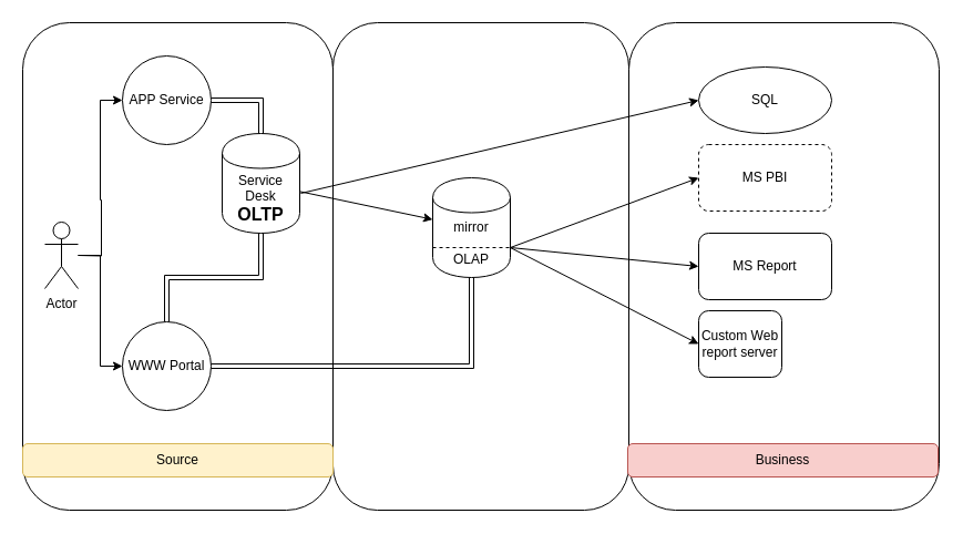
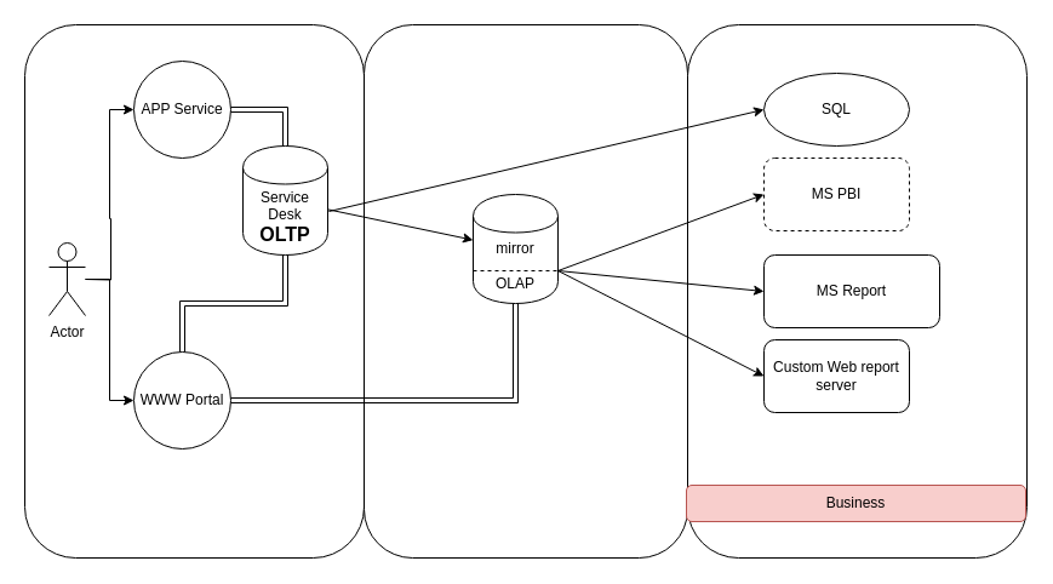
  <mxCell id="0" />
  <mxCell id="1" parent="0" />
  <mxCell id="2" value="" style="rounded=1;whiteSpace=wrap;html=1;" parent="1" vertex="1"><mxGeometry width="280" height="440" as="geometry" x="20" y="20" /></mxCell>
  <mxCell id="3" value="" style="rounded=1;whiteSpace=wrap;html=1;" parent="1" vertex="1"><mxGeometry x="300" width="267" height="440" as="geometry" y="20" /></mxCell>
  <mxCell id="4" value="" style="rounded=1;whiteSpace=wrap;html=1;" parent="1" vertex="1"><mxGeometry x="567" width="280" height="440" as="geometry" y="20" /></mxCell>
  <mxCell id="5" value="" style="rounded=0;orthogonalLoop=1;jettySize=auto;html=1;" parent="1" source="7" target="15" edge="1"><mxGeometry relative="1" as="geometry" /></mxCell>
  <mxCell id="6" style="edgeStyle=none;rounded=0;orthogonalLoop=1;jettySize=auto;html=1;entryX=0;entryY=0.5;entryDx=0;entryDy=0;exitX=1.014;exitY=0.6;exitDx=0;exitDy=0;exitPerimeter=0;" parent="1" source="7" target="24" edge="1"><mxGeometry relative="1" as="geometry" /></mxCell>
  <mxCell id="7" value="Service&lt;br&gt;Desk&lt;br&gt;&lt;b style=&quot;font-family: &amp;#34;ys text&amp;#34; , &amp;#34;arial&amp;#34; , &amp;#34;helvetica&amp;#34; , sans-serif ; font-size: 16px ; background-color: rgb(255 , 255 , 255)&quot;&gt;OLTP&lt;/b&gt;" style="shape=cylinder;whiteSpace=wrap;html=1;boundedLbl=1;backgroundOutline=1;" parent="1" vertex="1"><mxGeometry x="200" y="120" width="70" height="90" as="geometry" /></mxCell>
  <mxCell id="8" style="edgeStyle=orthogonalEdgeStyle;rounded=0;orthogonalLoop=1;jettySize=auto;html=1;entryX=0;entryY=0.5;entryDx=0;entryDy=0;" parent="1" target="12" edge="1"><mxGeometry relative="1" as="geometry"><mxPoint x="70" y="230" as="sourcePoint" /></mxGeometry></mxCell>
  <mxCell id="9" style="edgeStyle=orthogonalEdgeStyle;rounded=0;orthogonalLoop=1;jettySize=auto;html=1;entryX=0;entryY=0.5;entryDx=0;entryDy=0;" parent="1" source="10" target="21" edge="1"><mxGeometry relative="1" as="geometry"><mxPoint x="55" y="590" as="targetPoint" /></mxGeometry></mxCell>
  <mxCell id="10" value="Actor" style="shape=umlActor;verticalLabelPosition=bottom;labelBackgroundColor=#ffffff;verticalAlign=top;html=1;outlineConnect=0;" parent="1" vertex="1"><mxGeometry x="40" y="200" width="30" height="60" as="geometry" /></mxCell>
  <mxCell id="11" style="edgeStyle=orthogonalEdgeStyle;rounded=0;orthogonalLoop=1;jettySize=auto;html=1;entryX=0.5;entryY=0;entryDx=0;entryDy=0;shape=link;" parent="1" source="12" target="7" edge="1"><mxGeometry relative="1" as="geometry" /></mxCell>
  <mxCell id="12" value="APP Service" style="ellipse;whiteSpace=wrap;html=1;aspect=fixed;" parent="1" vertex="1"><mxGeometry x="110" y="50" width="80" height="80" as="geometry" /></mxCell>
  <mxCell id="13" style="rounded=0;orthogonalLoop=1;jettySize=auto;html=1;entryX=0;entryY=0.5;entryDx=0;entryDy=0;exitX=1;exitY=0.7;exitDx=0;exitDy=0;" parent="1" source="15" target="17" edge="1"><mxGeometry relative="1" as="geometry"><mxPoint x="450" y="220" as="sourcePoint" /></mxGeometry></mxCell>
  <mxCell id="14" style="edgeStyle=none;rounded=0;orthogonalLoop=1;jettySize=auto;html=1;exitX=1;exitY=0.7;exitDx=0;exitDy=0;entryX=0;entryY=0.5;entryDx=0;entryDy=0;" parent="1" source="15" target="23" edge="1"><mxGeometry relative="1" as="geometry" /></mxCell>
  <mxCell id="15" value="mirror&lt;br&gt;&lt;br&gt;OLAP" style="shape=cylinder;whiteSpace=wrap;html=1;boundedLbl=1;backgroundOutline=1;" parent="1" vertex="1"><mxGeometry x="390" y="160" width="70" height="90" as="geometry" /></mxCell>
  <mxCell id="16" value="" style="endArrow=none;dashed=1;html=1;exitX=0;exitY=0.7;exitDx=0;exitDy=0;entryX=1;entryY=0.7;entryDx=0;entryDy=0;" parent="1" source="15" target="15" edge="1"><mxGeometry width="50" height="50" relative="1" as="geometry"><mxPoint x="370" y="360" as="sourcePoint" /><mxPoint x="400" y="211" as="targetPoint" /></mxGeometry></mxCell>
  <mxCell id="17" value="MS PBI" style="rounded=1;whiteSpace=wrap;html=1;dashed=1;" parent="1" vertex="1"><mxGeometry x="630" y="130" width="120" height="60" as="geometry" /></mxCell>
- <mxCell id="18" value="MS Report" style="rounded=1;whiteSpace=wrap;html=1;" parent="1" vertex="1"><mxGeometry x="630" y="210" width="120" height="60" as="geometry" /></mxCell>
+ <mxCell id="18" value="MS Report" style="rounded=1;whiteSpace=wrap;html=1;" parent="1" vertex="1"><mxGeometry x="630" y="210" width="145" height="60" as="geometry" /></mxCell>
  <mxCell id="19" style="edgeStyle=orthogonalEdgeStyle;rounded=0;orthogonalLoop=1;jettySize=auto;html=1;exitX=0.5;exitY=0;exitDx=0;exitDy=0;shape=link;" parent="1" source="21" target="7" edge="1"><mxGeometry relative="1" as="geometry" /></mxCell>
  <mxCell id="20" style="edgeStyle=orthogonalEdgeStyle;rounded=0;orthogonalLoop=1;jettySize=auto;html=1;entryX=0.5;entryY=1;entryDx=0;entryDy=0;shape=link;" parent="1" source="21" target="15" edge="1"><mxGeometry relative="1" as="geometry" /></mxCell>
  <mxCell id="21" value="WWW Portal" style="ellipse;whiteSpace=wrap;html=1;aspect=fixed;" parent="1" vertex="1"><mxGeometry x="110" y="290" width="80" height="80" as="geometry" /></mxCell>
  <mxCell id="22" style="rounded=0;orthogonalLoop=1;jettySize=auto;html=1;entryX=0;entryY=0.5;entryDx=0;entryDy=0;exitX=1;exitY=0.7;exitDx=0;exitDy=0;" parent="1" source="15" target="18" edge="1"><mxGeometry relative="1" as="geometry"><mxPoint x="450" y="214.651" as="sourcePoint" /><mxPoint x="630" y="110" as="targetPoint" /></mxGeometry></mxCell>
- <mxCell id="23" value="Custom Web report server" style="rounded=1;whiteSpace=wrap;html=1;" parent="1" vertex="1"><mxGeometry x="630" y="280" width="75" height="60" as="geometry" /></mxCell>
+ <mxCell id="23" value="Custom Web report server" style="rounded=1;whiteSpace=wrap;html=1;" parent="1" vertex="1"><mxGeometry x="630" y="280" width="120" height="60" as="geometry" /></mxCell>
  <mxCell id="24" value="SQL" style="ellipse;whiteSpace=wrap;html=1;" parent="1" vertex="1"><mxGeometry x="630" y="60" width="120" height="60" as="geometry" /></mxCell>
- <mxCell id="25" value="Source" style="rounded=1;whiteSpace=wrap;html=1;fillColor=#fff2cc;strokeColor=#d6b656;" parent="1" vertex="1"><mxGeometry y="400" width="280" height="30" as="geometry" x="20" /></mxCell>
  <mxCell id="26" value="Business" style="rounded=1;whiteSpace=wrap;html=1;fillColor=#f8cecc;strokeColor=#b85450;" parent="1" vertex="1"><mxGeometry x="566" y="400" width="280" height="30" as="geometry" /></mxCell>
